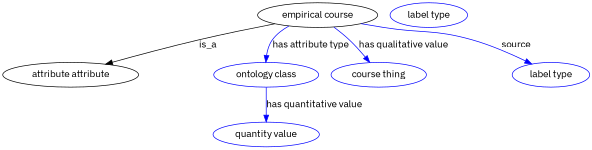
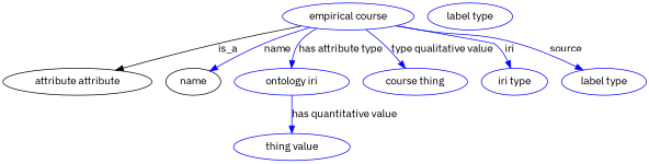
  digraph {
    fontname="IBM Plex Sans"
    node [fontname="IBM Plex Sans" color=blue]
    edge [fontname="IBM Plex Sans" color=blue style=solid]
-   n1 [height=0.5 label="empirical course" width=2.4373 color=""]
+   n1 [height=0.5 label="empirical course" width=2.4373]
    n2 [height=0.5 label="attribute attribute" width=2.7442 color=""]
-   n4 [height=0.5 label="ontology class" width=2.1304]
+   name [height=0.5 width=1.011 color=""]
+   n4 [height=0.5 label="ontology iri" width=2.1304]
    n5 [height=0.5 label="course thing" width=1.9318]
+   n6 [height=0.5 label="iri type" width=1.2277]
    n7 [height=0.5 label="label type" width=1.5707]
-   n8 [height=0.5 label="quantity value" width=2.1484]
+   n8 [height=0.5 label="thing value" width=2.1484]
    n9 [height=0.5 label="label type" width=1.5707]
    n1 -> n2 [label=is_a color="" style=""]
+   n1 -> name [label=name]
    n1 -> n4 [label="has attribute type"]
-   n1 -> n5 [label="has qualitative value"]
+   n1 -> n5 [label="type qualitative value"]
+   n1 -> n6 [label=iri]
    n1 -> n7 [label=source]
    n4 -> n8 [label="has quantitative value"]
  }
